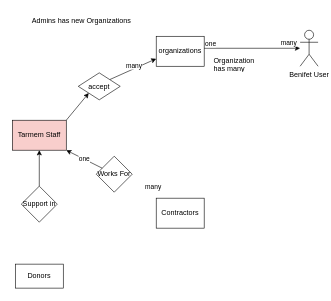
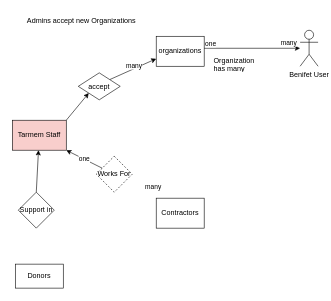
  <mxCell id="0" />
  <mxCell id="1" parent="0" />
  <mxCell id="2" style="edgeStyle=none;html=1;exitX=1;exitY=0;exitDx=0;exitDy=0;entryX=0;entryY=1;entryDx=0;entryDy=0;" edge="1" parent="1" source="3" target="17"><mxGeometry relative="1" as="geometry" /></mxCell>
  <mxCell id="3" value="Tarmem Staff" style="rounded=0;whiteSpace=wrap;html=1;fillColor=#f8cecc;" vertex="1" parent="1"><mxGeometry x="20" y="200" width="90" height="50" as="geometry" /></mxCell>
  <mxCell id="4" value="organizations" style="rounded=0;whiteSpace=wrap;html=1;" vertex="1" parent="1"><mxGeometry x="260" y="60" width="80" height="50" as="geometry" /></mxCell>
  <mxCell id="5" value="" style="endArrow=classic;html=1;" edge="1" parent="1"><mxGeometry relative="1" as="geometry"><mxPoint x="340" y="80" as="sourcePoint" /><mxPoint x="500" y="80" as="targetPoint" /></mxGeometry></mxCell>
  <mxCell id="6" value="many" style="edgeLabel;resizable=0;html=1;align=center;verticalAlign=middle;" connectable="0" vertex="1" parent="5"><mxGeometry relative="1" as="geometry"><mxPoint x="60" y="-10" as="offset" /></mxGeometry></mxCell>
  <mxCell id="7" value="one" style="edgeLabel;resizable=0;html=1;align=left;verticalAlign=bottom;" connectable="0" vertex="1" parent="5"><mxGeometry x="-1" relative="1" as="geometry" /></mxCell>
  <mxCell id="8" value="Benifet User" style="shape=umlActor;verticalLabelPosition=bottom;verticalAlign=top;html=1;outlineConnect=0;" vertex="1" parent="1"><mxGeometry x="500" y="50" width="30" height="60" as="geometry" /></mxCell>
  <mxCell id="9" value="Organization has many users" style="text;strokeColor=none;fillColor=none;align=left;verticalAlign=middle;spacingLeft=4;spacingRight=4;overflow=hidden;points=[[0,0.5],[1,0.5]];portConstraint=eastwest;rotatable=0;whiteSpace=wrap;html=1;" vertex="1" parent="1"><mxGeometry x="350" y="91" width="80" height="30" as="geometry" /></mxCell>
  <mxCell id="10" value="Contractors" style="rounded=0;whiteSpace=wrap;html=1;" vertex="1" parent="1"><mxGeometry x="260" y="330" width="80" height="50" as="geometry" /></mxCell>
- <mxCell id="11" value="Works For" style="rhombus;whiteSpace=wrap;html=1;" vertex="1" parent="1"><mxGeometry x="160" y="260" width="60" height="60" as="geometry" /></mxCell>
+ <mxCell id="11" value="Works For" style="rhombus;whiteSpace=wrap;html=1;dashed=1;" vertex="1" parent="1"><mxGeometry x="160" y="260" width="60" height="60" as="geometry" /></mxCell>
  <mxCell id="12" value="many" style="edgeLabel;resizable=0;html=1;align=left;verticalAlign=bottom;" connectable="0" vertex="1" parent="1"><mxGeometry x="240" y="320" as="geometry" /></mxCell>
  <mxCell id="13" value="" style="endArrow=classic;html=1;entryX=1;entryY=1;entryDx=0;entryDy=0;" edge="1" parent="1" source="11" target="3"><mxGeometry relative="1" as="geometry"><mxPoint x="90" y="340" as="sourcePoint" /><mxPoint x="250" y="340" as="targetPoint" /></mxGeometry></mxCell>
  <mxCell id="14" value="one" style="edgeLabel;resizable=0;html=1;align=center;verticalAlign=middle;" connectable="0" vertex="1" parent="13"><mxGeometry relative="1" as="geometry" /></mxCell>
  <mxCell id="15" style="edgeStyle=none;html=1;exitX=1;exitY=0;exitDx=0;exitDy=0;entryX=0;entryY=0.75;entryDx=0;entryDy=0;" edge="1" parent="1" source="17" target="4"><mxGeometry relative="1" as="geometry" /></mxCell>
  <mxCell id="16" value="many" style="edgeLabel;html=1;align=center;verticalAlign=middle;resizable=0;points=[];" vertex="1" connectable="0" parent="15"><mxGeometry x="0.396" y="-3" relative="1" as="geometry"><mxPoint x="-15" y="-2" as="offset" /></mxGeometry></mxCell>
  <mxCell id="17" value="accept" style="rhombus;whiteSpace=wrap;html=1;" vertex="1" parent="1"><mxGeometry x="130" y="121" width="70" height="45" as="geometry" /></mxCell>
  <mxCell id="18" value="Donors" style="rounded=0;whiteSpace=wrap;html=1;" vertex="1" parent="1"><mxGeometry x="25" y="440" width="80" height="40" as="geometry" /></mxCell>
  <mxCell id="19" style="edgeStyle=none;html=1;exitX=0.5;exitY=0;exitDx=0;exitDy=0;" edge="1" parent="1" source="20" target="3"><mxGeometry relative="1" as="geometry" /></mxCell>
- <mxCell id="20" value="Support in" style="rhombus;whiteSpace=wrap;html=1;" vertex="1" parent="1"><mxGeometry x="35" y="310" width="60" height="60" as="geometry" /></mxCell>
- <mxCell id="21" value="Admins has new Organizations" style="text;html=1;align=center;verticalAlign=middle;resizable=0;points=[];autosize=1;strokeColor=none;fillColor=none;" vertex="1" parent="1"><mxGeometry x="35" y="20" width="200" height="30" as="geometry" /></mxCell>
+ <mxCell id="20" value="Support in" style="rhombus;whiteSpace=wrap;html=1;" vertex="1" parent="1"><mxGeometry x="30" y="320" width="60" height="60" as="geometry" /></mxCell>
+ <mxCell id="21" value="Admins accept new Organizations" style="text;html=1;align=center;verticalAlign=middle;resizable=0;points=[];autosize=1;strokeColor=none;fillColor=none;" vertex="1" parent="1"><mxGeometry x="35" y="20" width="200" height="30" as="geometry" /></mxCell>
